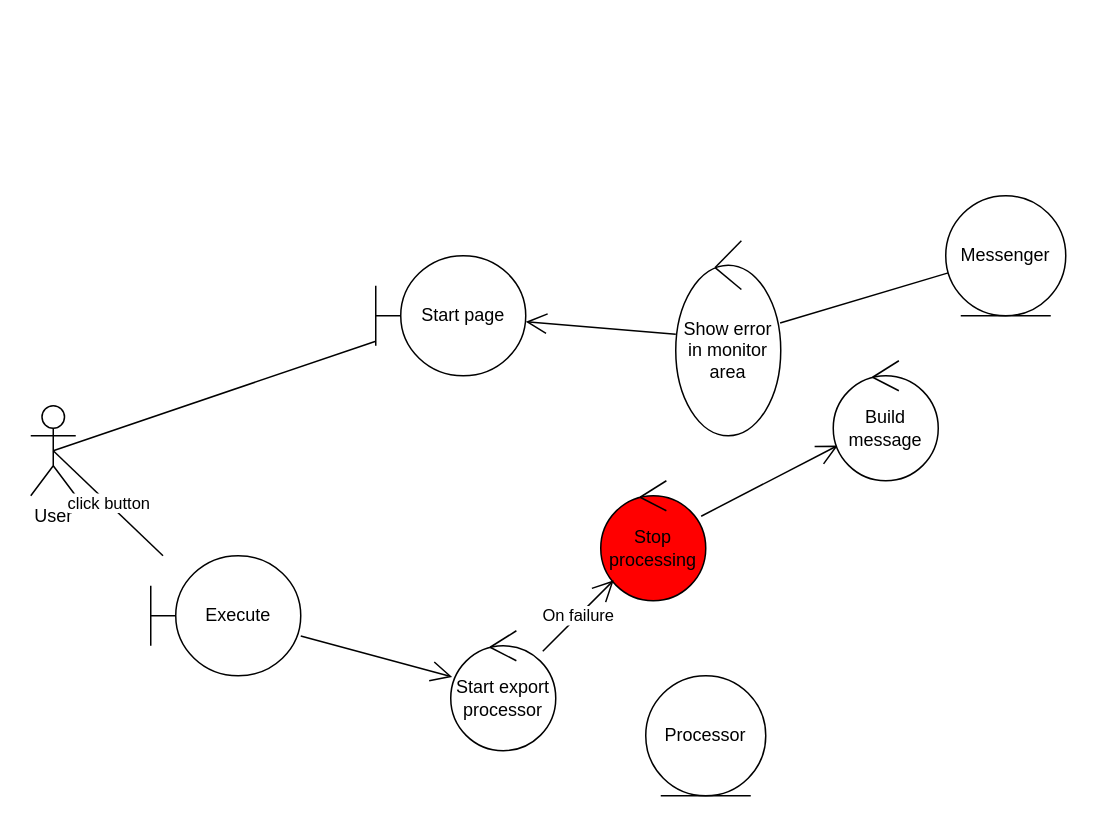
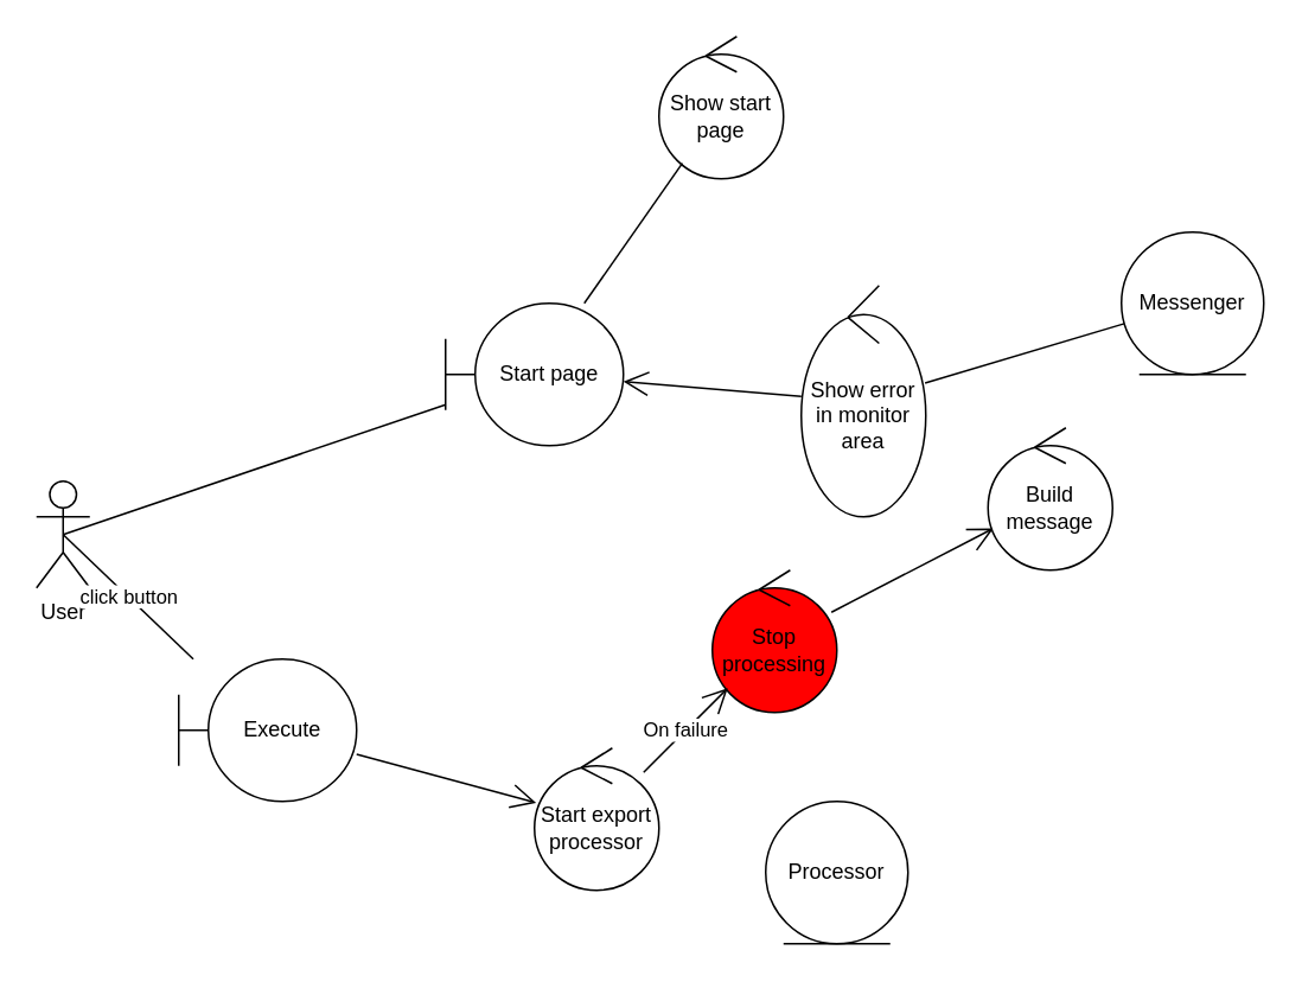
  <mxCell id="0" />
  <mxCell id="1" parent="0" />
  <mxCell id="2" value="User" style="shape=umlActor;verticalLabelPosition=bottom;labelBackgroundColor=#ffffff;verticalAlign=top;html=1;" vertex="1" parent="1"><mxGeometry x="20" y="270" width="30" height="60" as="geometry" /></mxCell>
  <mxCell id="3" value="Start page" style="shape=umlBoundary;whiteSpace=wrap;html=1;" vertex="1" parent="1"><mxGeometry x="250" y="170" width="100" height="80" as="geometry" /></mxCell>
  <mxCell id="4" value="" style="endArrow=none;html=1;exitX=0.5;exitY=0.5;exitDx=0;exitDy=0;exitPerimeter=0;" edge="1" parent="1" source="2" target="3"><mxGeometry relative="1" as="geometry"><mxPoint x="105" y="320" as="sourcePoint" /><mxPoint x="190" y="320" as="targetPoint" /></mxGeometry></mxCell>
+ <mxCell id="5" value="Show start page" style="ellipse;shape=umlControl;whiteSpace=wrap;html=1;" vertex="1" parent="1"><mxGeometry x="370" y="20" width="70" height="80" as="geometry" /></mxCell>
+ <mxCell id="6" value="" style="endArrow=none;html=1;" edge="1" parent="1" source="5" target="3"><mxGeometry relative="1" as="geometry"><mxPoint x="175" y="249.1" as="sourcePoint" /><mxPoint x="279" y="220.14" as="targetPoint" /></mxGeometry></mxCell>
  <mxCell id="7" value="Execute" style="shape=umlBoundary;whiteSpace=wrap;html=1;labelBackgroundColor=none;fillColor=#FFFFFF;" vertex="1" parent="1"><mxGeometry x="100" y="370" width="100" height="80" as="geometry" /></mxCell>
  <mxCell id="8" value="click button" style="endArrow=none;html=1;exitX=0.5;exitY=0.5;exitDx=0;exitDy=0;exitPerimeter=0;" edge="1" parent="1" source="2" target="7"><mxGeometry relative="1" as="geometry"><mxPoint x="115" y="300" as="sourcePoint" /><mxPoint x="260" y="352.051" as="targetPoint" /></mxGeometry></mxCell>
  <mxCell id="9" value="Start export processor" style="ellipse;shape=umlControl;whiteSpace=wrap;html=1;labelBackgroundColor=none;fillColor=#FFFFFF;" vertex="1" parent="1"><mxGeometry x="300" y="420" width="70" height="80" as="geometry" /></mxCell>
  <mxCell id="10" value="&lt;div&gt;Processor&lt;/div&gt;" style="ellipse;shape=umlEntity;whiteSpace=wrap;html=1;labelBackgroundColor=none;fillColor=#FFFFFF;" vertex="1" parent="1"><mxGeometry x="430" y="450" width="80" height="80" as="geometry" /></mxCell>
  <mxCell id="11" value="" style="endArrow=open;html=1;endFill=0;endSize=12;" edge="1" parent="1" source="7" target="9"><mxGeometry relative="1" as="geometry"><mxPoint x="115" y="300" as="sourcePoint" /><mxPoint x="225.878" y="467.812" as="targetPoint" /></mxGeometry></mxCell>
  <mxCell id="12" value="Stop processing" style="ellipse;shape=umlControl;whiteSpace=wrap;html=1;labelBackgroundColor=none;fillColor=#FF0000;" vertex="1" parent="1"><mxGeometry x="400" y="320" width="70" height="80" as="geometry" /></mxCell>
  <mxCell id="13" value="On failure" style="endArrow=open;endFill=1;endSize=12;html=1;" edge="1" parent="1" source="9" target="12"><mxGeometry width="160" relative="1" as="geometry"><mxPoint x="90" y="550" as="sourcePoint" /><mxPoint x="250" y="550" as="targetPoint" /></mxGeometry></mxCell>
  <mxCell id="14" value="Show error in monitor area" style="ellipse;shape=umlControl;whiteSpace=wrap;html=1;labelBackgroundColor=none;fillColor=#FFFFFF;" vertex="1" parent="1"><mxGeometry x="450" y="160" width="70" height="130" as="geometry" /></mxCell>
  <mxCell id="15" value="" style="endArrow=open;endFill=1;endSize=12;html=1;" edge="1" parent="1" source="12" target="19"><mxGeometry width="160" relative="1" as="geometry"><mxPoint x="90" y="550" as="sourcePoint" /><mxPoint x="570" y="300" as="targetPoint" /></mxGeometry></mxCell>
  <mxCell id="16" value="" style="endArrow=open;endFill=1;endSize=12;html=1;" edge="1" parent="1" source="14" target="3"><mxGeometry width="160" relative="1" as="geometry"><mxPoint x="90" y="550" as="sourcePoint" /><mxPoint x="250" y="550" as="targetPoint" /></mxGeometry></mxCell>
  <mxCell id="17" value="" style="endArrow=none;html=1;" edge="1" parent="1" source="14" target="18"><mxGeometry relative="1" as="geometry"><mxPoint x="419.713" y="494.884" as="sourcePoint" /><mxPoint x="605.007" y="187.999" as="targetPoint" /></mxGeometry></mxCell>
  <mxCell id="18" value="Messenger" style="ellipse;shape=umlEntity;whiteSpace=wrap;html=1;labelBackgroundColor=none;fillColor=#FFFFFF;" vertex="1" parent="1"><mxGeometry x="630" y="130" width="80" height="80" as="geometry" /></mxCell>
  <mxCell id="19" value="Build message" style="ellipse;shape=umlControl;whiteSpace=wrap;html=1;labelBackgroundColor=none;fillColor=#FFFFFF;" vertex="1" parent="1"><mxGeometry x="555" y="240" width="70" height="80" as="geometry" /></mxCell>
